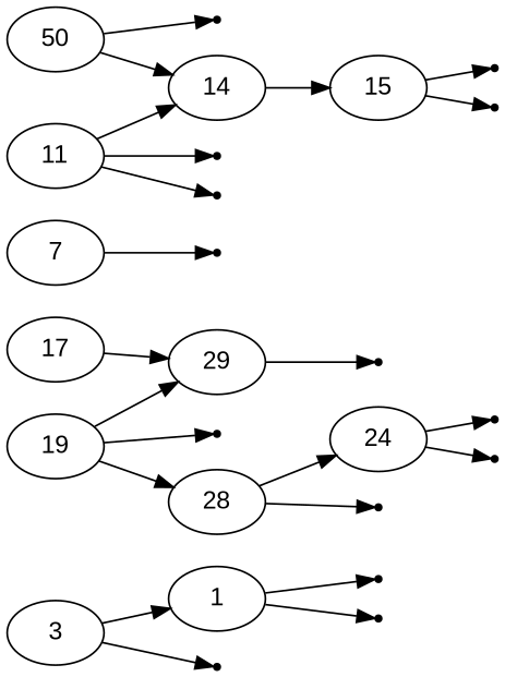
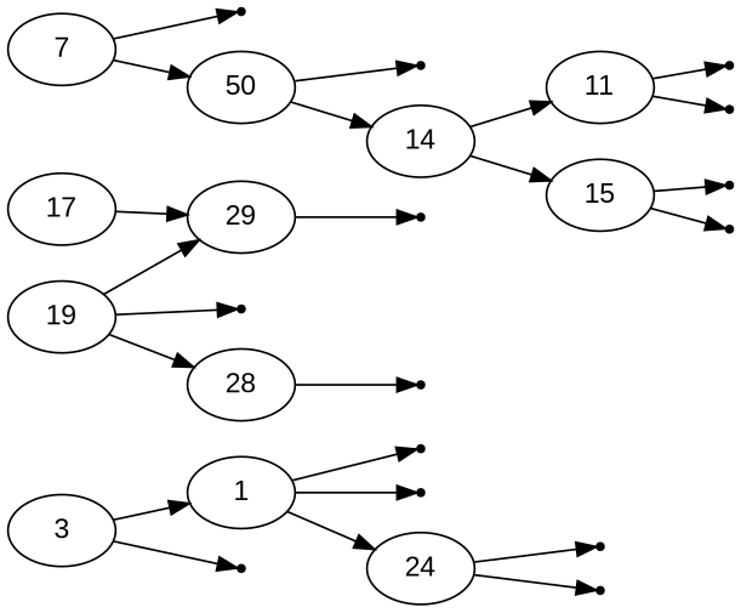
  digraph {
    rankdir=LR
    node [fontname=Arial shape=point]
    3 [shape=""]
    1 [shape=""]
    null2
    17 [shape=""]
    29 [shape=""]
    null0
    null1
    7 [shape=""]
    null3
    n10 [label=50 shape=""]
    null13
    null4
    14 [shape=""]
    11 [shape=""]
    15 [shape=""]
    null5
    null6
    null7
    null8
    19 [shape=""]
    null9
    28 [shape=""]
    24 [shape=""]
    null12
    null10
    null11
    3 -> 1
    3 -> null2
    1 -> null0
    1 -> null1
    17 -> 29
    29 -> null13
    7 -> null3
+   7 -> n10
    n10 -> null4
    n10 -> 14
-   11 -> 14
+   14 -> 11
    14 -> 15
    11 -> null5
    11 -> null6
    15 -> null7
    15 -> null8
    19 -> 29
    19 -> null9
    19 -> 28
-   28 -> 24
+   1 -> 24
    28 -> null12
    24 -> null10
    24 -> null11
  }
